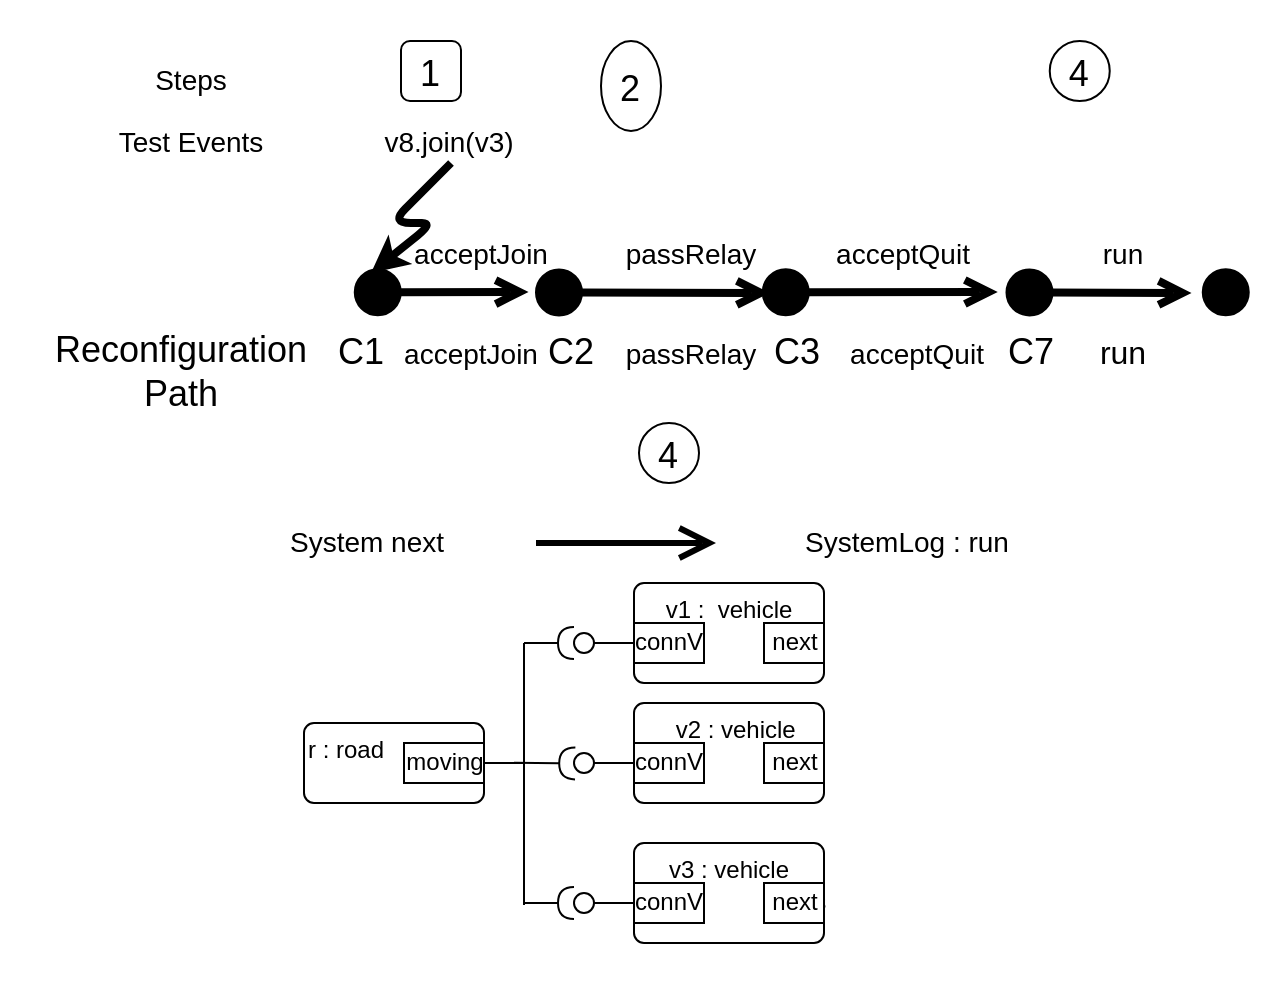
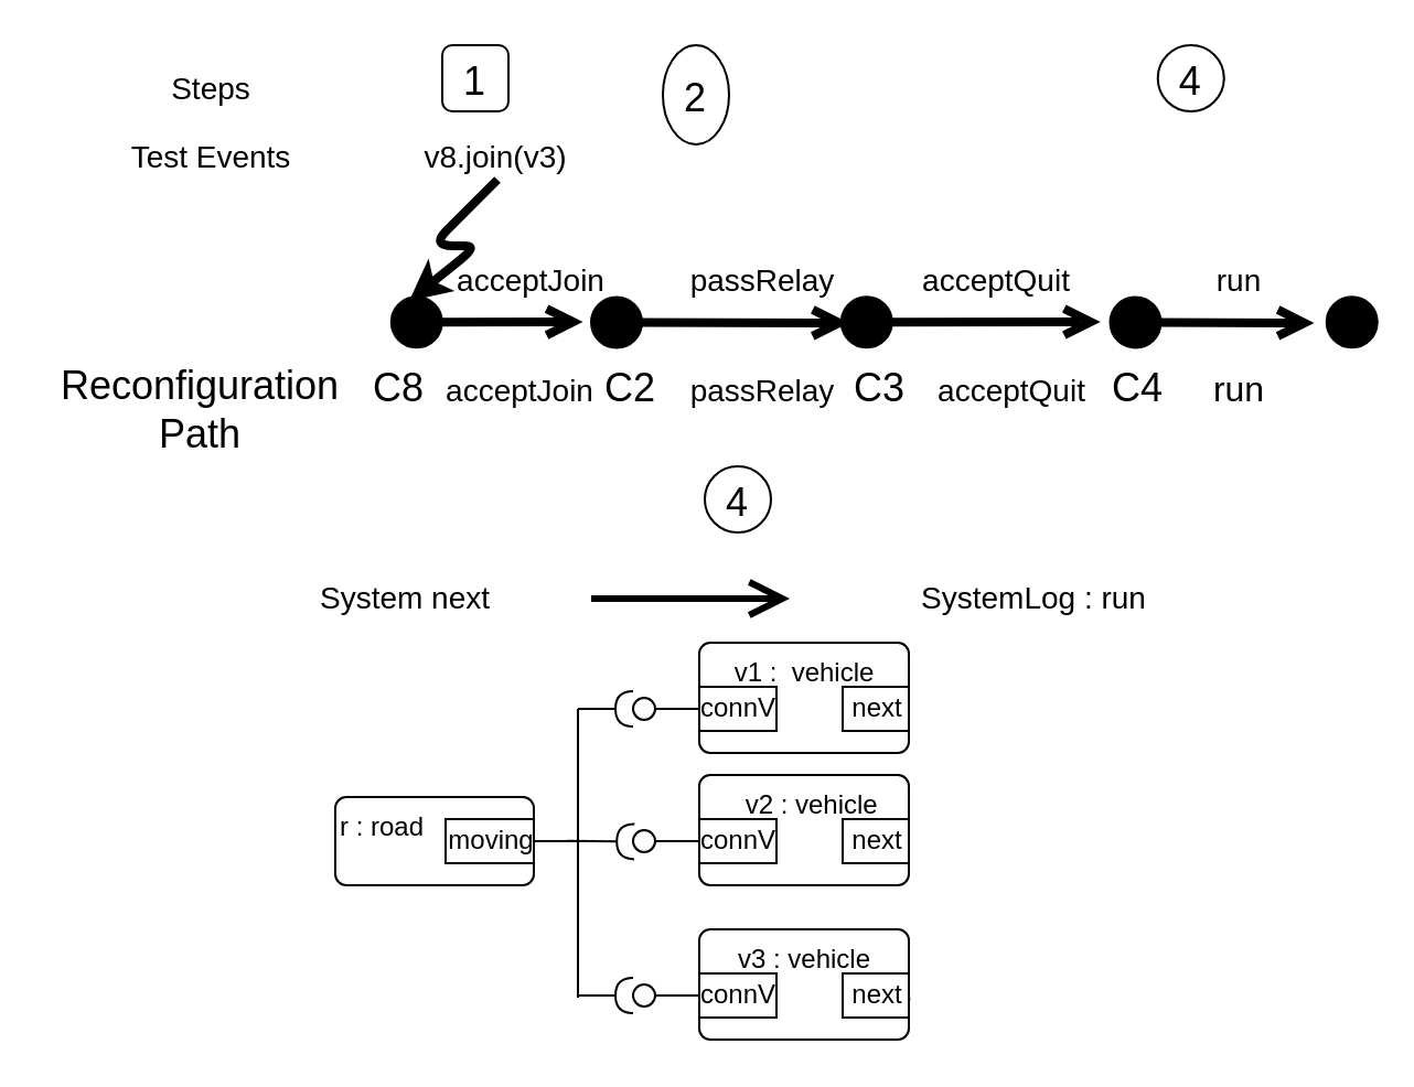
  <mxCell id="0" />
  <mxCell id="1" parent="0" />
  <mxCell id="2" value="&lt;font style=&quot;font-size: 14px&quot;&gt;System next&lt;/font&gt;" style="text;html=1;align=center;verticalAlign=middle;resizable=0;points=[];autosize=1;" parent="1" vertex="1"><mxGeometry x="127.5" y="261" width="110" height="20" as="geometry" /></mxCell>
  <mxCell id="3" value="" style="endArrow=open;endFill=1;endSize=12;html=1;strokeWidth=3;" parent="1" edge="1"><mxGeometry width="160" relative="1" as="geometry"><mxPoint x="267.5" y="271" as="sourcePoint" /><mxPoint x="357.5" y="271" as="targetPoint" /></mxGeometry></mxCell>
- <mxCell id="4" value="&lt;font style=&quot;font-size: 14px&quot;&gt;SystemLog : run&lt;/font&gt;" style="text;html=1;align=center;verticalAlign=middle;resizable=0;points=[];autosize=1;" parent="1" vertex="1"><mxGeometry x="392.5" y="261" width="120" height="20" as="geometry" /></mxCell>
+ <mxCell id="4" value="&lt;font style=&quot;font-size: 14px&quot;&gt;SystemLog : run&lt;/font&gt;" style="text;html=1;align=center;verticalAlign=middle;resizable=0;points=[];autosize=1;" parent="1" vertex="1"><mxGeometry x="407.5" y="261" width="120" height="20" as="geometry" /></mxCell>
  <mxCell id="5" value="4" style="ellipse;fillColor=#ffffff;strokeColor=#000000;fontSize=18;" parent="1" vertex="1"><mxGeometry x="319" y="211" width="30" height="30" as="geometry" /></mxCell>
  <mxCell id="6" value="&lt;div align=&quot;left&quot;&gt;r : road&lt;/div&gt;" style="html=1;align=left;verticalAlign=top;rounded=1;absoluteArcSize=1;arcSize=10;dashed=0;" parent="1" vertex="1"><mxGeometry x="151.5" y="361" width="90" height="40" as="geometry" /></mxCell>
  <mxCell id="7" value="" style="rounded=0;orthogonalLoop=1;jettySize=auto;html=1;endArrow=none;endFill=0;exitX=1;exitY=0.5;exitDx=0;exitDy=0;" parent="1" source="6" edge="1"><mxGeometry relative="1" as="geometry"><mxPoint x="376.5" y="496" as="sourcePoint" /><mxPoint x="261.5" y="321" as="targetPoint" /><Array as="points"><mxPoint x="261.5" y="381" /><mxPoint x="261.5" y="321" /></Array></mxGeometry></mxCell>
  <mxCell id="8" value="v1 :&amp;nbsp; vehicle" style="html=1;align=center;verticalAlign=top;rounded=1;absoluteArcSize=1;arcSize=10;dashed=0;" parent="1" vertex="1"><mxGeometry x="316.5" y="291" width="95" height="50" as="geometry" /></mxCell>
  <mxCell id="9" value="connV" style="html=1;" parent="1" vertex="1"><mxGeometry x="316.5" y="311" width="35" height="20" as="geometry" /></mxCell>
  <mxCell id="10" value="next" style="html=1;" parent="1" vertex="1"><mxGeometry x="381.5" y="311" width="30" height="20" as="geometry" /></mxCell>
  <mxCell id="11" value="connV" style="html=1;" parent="1" vertex="1"><mxGeometry x="316.5" y="431" width="50" height="20" as="geometry" /></mxCell>
  <mxCell id="12" value="&lt;div align=&quot;right&quot;&gt;&amp;nbsp; v2 : vehicle&lt;br&gt;&lt;/div&gt;" style="html=1;align=center;verticalAlign=top;rounded=1;absoluteArcSize=1;arcSize=10;dashed=0;" parent="1" vertex="1"><mxGeometry x="316.5" y="351" width="95" height="50" as="geometry" /></mxCell>
  <mxCell id="13" value="connV" style="html=1;" parent="1" vertex="1"><mxGeometry x="316.5" y="371" width="35" height="20" as="geometry" /></mxCell>
  <mxCell id="14" value="next" style="html=1;" parent="1" vertex="1"><mxGeometry x="381.5" y="371" width="30" height="20" as="geometry" /></mxCell>
  <mxCell id="15" value="" style="rounded=0;orthogonalLoop=1;jettySize=auto;html=1;endArrow=none;endFill=0;exitX=0;exitY=0.5;exitDx=0;exitDy=0;" parent="1" source="13" target="17" edge="1"><mxGeometry relative="1" as="geometry"><mxPoint x="296.5" y="366" as="sourcePoint" /></mxGeometry></mxCell>
  <mxCell id="16" value="" style="rounded=0;orthogonalLoop=1;jettySize=auto;html=1;endArrow=halfCircle;endFill=0;endSize=6;strokeWidth=1;entryX=0.06;entryY=0.52;entryDx=0;entryDy=0;entryPerimeter=0;" parent="1" target="17" edge="1"><mxGeometry relative="1" as="geometry"><mxPoint x="256.5" y="380.84" as="sourcePoint" /><mxPoint x="276.5" y="380.84" as="targetPoint" /></mxGeometry></mxCell>
  <mxCell id="17" value="" style="ellipse;whiteSpace=wrap;html=1;fontFamily=Helvetica;fontSize=12;fontColor=#000000;align=center;strokeColor=#000000;fillColor=#ffffff;points=[];aspect=fixed;resizable=0;" parent="1" vertex="1"><mxGeometry x="286.5" y="376" width="10" height="10" as="geometry" /></mxCell>
  <mxCell id="18" value="v3 : vehicle" style="html=1;align=center;verticalAlign=top;rounded=1;absoluteArcSize=1;arcSize=10;dashed=0;" parent="1" vertex="1"><mxGeometry x="316.5" y="421" width="95" height="50" as="geometry" /></mxCell>
  <mxCell id="19" value="connV" style="html=1;" parent="1" vertex="1"><mxGeometry x="316.5" y="441" width="35" height="20" as="geometry" /></mxCell>
  <mxCell id="20" value="docks" style="html=1;" parent="1" vertex="1"><mxGeometry x="381.5" y="441" width="30" height="20" as="geometry" /></mxCell>
  <mxCell id="21" value="" style="rounded=0;orthogonalLoop=1;jettySize=auto;html=1;endArrow=none;endFill=0;exitX=1;exitY=0.5;exitDx=0;exitDy=0;" parent="1" source="6" edge="1"><mxGeometry relative="1" as="geometry"><mxPoint x="239.5" y="500" as="sourcePoint" /><mxPoint x="261.5" y="452" as="targetPoint" /><Array as="points"><mxPoint x="261.5" y="381" /><mxPoint x="261.5" y="452" /></Array></mxGeometry></mxCell>
  <mxCell id="22" value="" style="ellipse;whiteSpace=wrap;html=1;fontFamily=Helvetica;fontSize=12;fontColor=#000000;align=center;strokeColor=#000000;fillColor=#ffffff;points=[];aspect=fixed;resizable=0;" parent="1" vertex="1"><mxGeometry x="286.5" y="446" width="10" height="10" as="geometry" /></mxCell>
  <mxCell id="23" value="" style="rounded=0;orthogonalLoop=1;jettySize=auto;html=1;endArrow=halfCircle;endFill=0;endSize=6;strokeWidth=1;" parent="1" target="22" edge="1"><mxGeometry relative="1" as="geometry"><mxPoint x="261.5" y="451" as="sourcePoint" /><mxPoint x="291.5" y="451" as="targetPoint" /><Array as="points" /></mxGeometry></mxCell>
  <mxCell id="24" value="connV" style="html=1;" parent="1" vertex="1"><mxGeometry x="201.5" y="371" width="40" height="20" as="geometry" /></mxCell>
  <mxCell id="25" value="moving" style="html=1;" parent="1" vertex="1"><mxGeometry x="201.5" y="371" width="40" height="20" as="geometry" /></mxCell>
  <mxCell id="26" value="next" style="html=1;" parent="1" vertex="1"><mxGeometry x="381.5" y="441" width="30" height="20" as="geometry" /></mxCell>
  <mxCell id="27" value="" style="rounded=0;orthogonalLoop=1;jettySize=auto;html=1;endArrow=none;endFill=0;exitX=0;exitY=0.5;exitDx=0;exitDy=0;" parent="1" source="19" edge="1"><mxGeometry relative="1" as="geometry"><mxPoint x="326.5" y="391" as="sourcePoint" /><mxPoint x="296.5" y="451" as="targetPoint" /></mxGeometry></mxCell>
  <mxCell id="28" value="" style="ellipse;whiteSpace=wrap;html=1;fontFamily=Helvetica;fontSize=12;fontColor=#000000;align=center;strokeColor=#000000;fillColor=#ffffff;points=[];aspect=fixed;resizable=0;" parent="1" vertex="1"><mxGeometry x="286.5" y="316" width="10" height="10" as="geometry" /></mxCell>
  <mxCell id="29" value="" style="rounded=0;orthogonalLoop=1;jettySize=auto;html=1;endArrow=halfCircle;endFill=0;endSize=6;strokeWidth=1;" parent="1" target="28" edge="1"><mxGeometry relative="1" as="geometry"><mxPoint x="261.5" y="321" as="sourcePoint" /><mxPoint x="291.5" y="311" as="targetPoint" /><Array as="points" /></mxGeometry></mxCell>
  <mxCell id="30" value="" style="rounded=0;orthogonalLoop=1;jettySize=auto;html=1;endArrow=none;endFill=0;exitX=0;exitY=0.5;exitDx=0;exitDy=0;" parent="1" edge="1"><mxGeometry relative="1" as="geometry"><mxPoint x="316.5" y="321" as="sourcePoint" /><mxPoint x="296.5" y="321" as="targetPoint" /></mxGeometry></mxCell>
  <mxCell id="31" value="&lt;font style=&quot;font-size: 14px&quot;&gt;Test Events &lt;/font&gt;" style="text;html=1;align=center;verticalAlign=middle;resizable=0;points=[];autosize=1;fontSize=18;" parent="1" vertex="1"><mxGeometry x="50" y="55" width="90" height="30" as="geometry" /></mxCell>
  <mxCell id="32" value="Reconfiguration&lt;br&gt;Path" style="text;html=1;align=center;verticalAlign=middle;resizable=0;points=[];autosize=1;fontSize=18;" parent="1" vertex="1"><mxGeometry x="20" y="161" width="140" height="50" as="geometry" /></mxCell>
  <mxCell id="33" value="" style="endArrow=open;startArrow=circle;endFill=0;startFill=1;endSize=8;html=1;strokeWidth=4;fontSize=18;" parent="1" edge="1"><mxGeometry width="160" relative="1" as="geometry"><mxPoint x="174.38" y="145.67" as="sourcePoint" /><mxPoint x="263.76" y="145.5" as="targetPoint" /></mxGeometry></mxCell>
- <mxCell id="34" value="C1" style="text;html=1;align=center;verticalAlign=middle;resizable=0;points=[];autosize=1;fontSize=18;" parent="1" vertex="1"><mxGeometry x="160" y="161" width="40" height="30" as="geometry" /></mxCell>
+ <mxCell id="34" value="C8" style="text;html=1;align=center;verticalAlign=middle;resizable=0;points=[];autosize=1;fontSize=18;" parent="1" vertex="1"><mxGeometry x="160" y="161" width="40" height="30" as="geometry" /></mxCell>
  <mxCell id="35" value="" style="endArrow=open;startArrow=circle;endFill=0;startFill=1;endSize=8;html=1;strokeWidth=4;fontSize=18;" parent="1" edge="1"><mxGeometry width="160" relative="1" as="geometry"><mxPoint x="378.38" y="145.67" as="sourcePoint" /><mxPoint x="498.38" y="145.5" as="targetPoint" /></mxGeometry></mxCell>
  <mxCell id="36" value="" style="endArrow=open;startArrow=circle;endFill=0;startFill=1;endSize=8;html=1;strokeWidth=4;fontSize=18;" parent="1" edge="1"><mxGeometry width="160" relative="1" as="geometry"><mxPoint x="500.25" y="145.67" as="sourcePoint" /><mxPoint x="595.26" y="146" as="targetPoint" /></mxGeometry></mxCell>
  <mxCell id="37" value="" style="endArrow=none;startArrow=circle;endFill=0;startFill=1;endSize=8;html=1;strokeWidth=4;fontSize=18;" parent="1" edge="1"><mxGeometry width="160" relative="1" as="geometry"><mxPoint x="598.38" y="145.84" as="sourcePoint" /><mxPoint x="618.38" y="145.5" as="targetPoint" /></mxGeometry></mxCell>
- <mxCell id="38" value="C7" style="text;html=1;align=center;verticalAlign=middle;resizable=0;points=[];autosize=1;fontSize=18;" parent="1" vertex="1"><mxGeometry x="495" y="161" width="40" height="30" as="geometry" /></mxCell>
+ <mxCell id="38" value="C4" style="text;html=1;align=center;verticalAlign=middle;resizable=0;points=[];autosize=1;fontSize=18;" parent="1" vertex="1"><mxGeometry x="495" y="161" width="40" height="30" as="geometry" /></mxCell>
  <mxCell id="39" value="&lt;font style=&quot;font-size: 14px&quot;&gt;passRelay&lt;/font&gt;" style="text;html=1;align=center;verticalAlign=middle;resizable=0;points=[];autosize=1;fontSize=18;" parent="1" vertex="1"><mxGeometry x="305" y="111" width="80" height="30" as="geometry" /></mxCell>
  <mxCell id="40" value="&lt;font style=&quot;font-size: 14px&quot;&gt;v8.join(v3)&lt;/font&gt;" style="text;html=1;align=center;verticalAlign=middle;resizable=0;points=[];autosize=1;fontSize=18;" parent="1" vertex="1"><mxGeometry x="184.38" y="55" width="80" height="30" as="geometry" /></mxCell>
  <mxCell id="41" value="" style="endArrow=open;startArrow=circle;endFill=0;startFill=1;endSize=8;html=1;strokeWidth=4;fontSize=18;" parent="1" edge="1"><mxGeometry width="160" relative="1" as="geometry"><mxPoint x="265" y="145.67" as="sourcePoint" /><mxPoint x="384.38" y="146" as="targetPoint" /></mxGeometry></mxCell>
  <mxCell id="42" value="C2" style="text;html=1;align=center;verticalAlign=middle;resizable=0;points=[];autosize=1;fontSize=18;" parent="1" vertex="1"><mxGeometry x="265" y="161" width="40" height="30" as="geometry" /></mxCell>
  <mxCell id="43" value="C3" style="text;html=1;align=center;verticalAlign=middle;resizable=0;points=[];autosize=1;fontSize=18;" parent="1" vertex="1"><mxGeometry x="378.38" y="161" width="40" height="30" as="geometry" /></mxCell>
  <mxCell id="44" value="&lt;font style=&quot;font-size: 14px&quot;&gt;run&lt;/font&gt;" style="text;html=1;align=center;verticalAlign=middle;resizable=0;points=[];autosize=1;fontSize=18;" parent="1" vertex="1"><mxGeometry x="540.88" y="111" width="40" height="30" as="geometry" /></mxCell>
  <mxCell id="45" value="4" style="ellipse;fillColor=#ffffff;strokeColor=#000000;fontSize=18;" parent="1" vertex="1"><mxGeometry x="524.37" y="20" width="30" height="30" as="geometry" /></mxCell>
  <mxCell id="46" value="2" style="ellipse;fillColor=#ffffff;strokeColor=#000000;fontSize=18;" parent="1" vertex="1"><mxGeometry x="300" y="20" width="30" height="45" as="geometry" /></mxCell>
  <mxCell id="47" value="1" style="fillColor=#ffffff;strokeColor=#000000;fontSize=18;rounded=1;" parent="1" vertex="1"><mxGeometry x="200" y="20" width="30" height="30" as="geometry" /></mxCell>
  <mxCell id="48" value="&lt;font style=&quot;font-size: 14px&quot;&gt;acceptJoin&lt;/font&gt;" style="text;html=1;align=center;verticalAlign=middle;resizable=0;points=[];autosize=1;fontSize=18;" parent="1" vertex="1"><mxGeometry x="200" y="111" width="80" height="30" as="geometry" /></mxCell>
  <mxCell id="49" value="&lt;font style=&quot;font-size: 14px&quot;&gt;acceptQuit&lt;/font&gt;" style="text;html=1;align=center;verticalAlign=middle;resizable=0;points=[];autosize=1;fontSize=18;" parent="1" vertex="1"><mxGeometry x="410.88" y="111" width="80" height="30" as="geometry" /></mxCell>
  <mxCell id="50" value="&lt;font style=&quot;font-size: 14px&quot;&gt;Steps&lt;/font&gt;" style="text;html=1;align=center;verticalAlign=middle;resizable=0;points=[];autosize=1;strokeColor=none;" parent="1" vertex="1"><mxGeometry x="70" y="30" width="50" height="20" as="geometry" /></mxCell>
  <mxCell id="51" value="&lt;font style=&quot;font-size: 16px&quot;&gt;run&lt;/font&gt;" style="text;html=1;align=center;verticalAlign=middle;resizable=0;points=[];autosize=1;fontSize=18;" parent="1" vertex="1"><mxGeometry x="540.88" y="161" width="40" height="30" as="geometry" /></mxCell>
  <mxCell id="52" value="&lt;font style=&quot;font-size: 14px&quot;&gt;acceptJoin&lt;/font&gt;" style="text;html=1;align=center;verticalAlign=middle;resizable=0;points=[];autosize=1;fontSize=18;" parent="1" vertex="1"><mxGeometry x="195" y="161" width="80" height="30" as="geometry" /></mxCell>
  <mxCell id="53" value="&lt;font style=&quot;font-size: 14px&quot;&gt;acceptQuit&lt;/font&gt;" style="text;html=1;align=center;verticalAlign=middle;resizable=0;points=[];autosize=1;fontSize=18;" parent="1" vertex="1"><mxGeometry x="418.38" y="161" width="80" height="30" as="geometry" /></mxCell>
  <mxCell id="54" value="" style="endArrow=classic;html=1;strokeWidth=4;fontSize=18;" parent="1" edge="1"><mxGeometry width="50" height="50" relative="1" as="geometry"><mxPoint x="225" y="81" as="sourcePoint" /><mxPoint x="185" y="136" as="targetPoint" /><Array as="points"><mxPoint x="195" y="111" /><mxPoint x="216" y="111" /></Array></mxGeometry></mxCell>
  <mxCell id="55" value="&lt;font style=&quot;font-size: 14px&quot;&gt;passRelay&lt;/font&gt;" style="text;html=1;align=center;verticalAlign=middle;resizable=0;points=[];autosize=1;fontSize=18;" parent="1" vertex="1"><mxGeometry x="305" y="161" width="80" height="30" as="geometry" /></mxCell>
